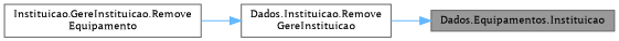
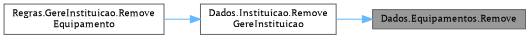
  digraph {
    fontname="PT Serif"
    rankdir=RL
    node [color=grey40 fillcolor=white fontname="PT Serif" fontsize=10 shape=box style=filled]
    edge [color=steelblue1 dir=back fontname="PT Serif" fontsize=10 labelfontname=Helvetica labelfontsize=10 style=solid]
-   n1 [color=gray40 fillcolor=grey60 fontcolor=black height=0.2 label="Dados.Equipamentos.Instituicao" width=0.4]
+   n1 [color=gray40 fillcolor=grey60 fontcolor=black height=0.2 label="Dados.Equipamentos.Remove" width=0.4]
    n2 [height=0.2 label="Dados.Instituicao.Remove\lGereInstituicao" width=0.4]
-   n3 [height=0.2 label="Instituicao.GereInstituicao.Remove\lEquipamento" width=0.4]
+   n3 [height=0.2 label="Regras.GereInstituicao.Remove\lEquipamento" width=0.4]
    n1 -> n2
    n2 -> n3
  }
